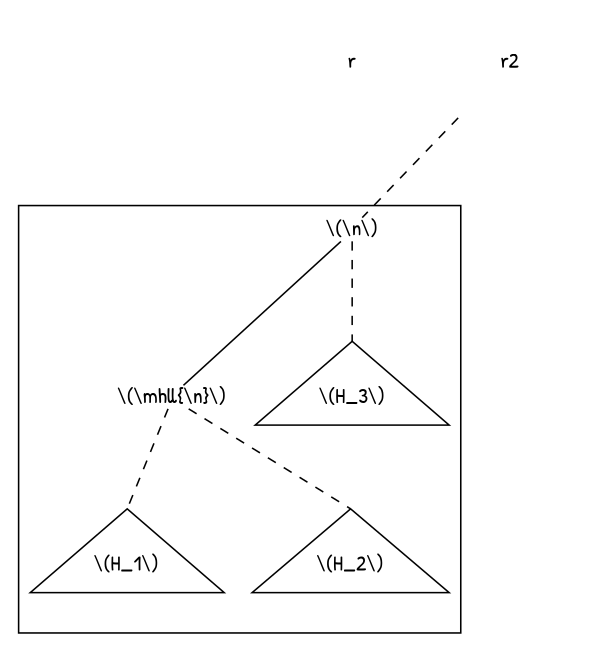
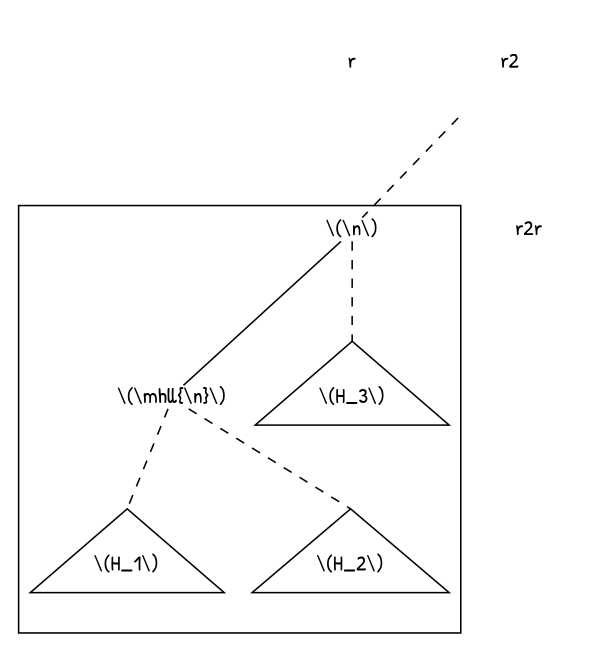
  graph {
    fontname="Patrick Hand"
    splines=false
    node [fontname="Patrick Hand" shape=triangle]
    edge [fontname="Patrick Hand" style=dashed]
    n1 [height=1 label="\\(\\n\\)" shape=plain width=1]
    n2 [height=1 label="\\(\\mhll{\\n}\\)" shape=plain width=1]
    n3 [height=1 label="\\(H_3\\)" width=1]
    n4 [height=1 label="\\(H_1\\)" width=1]
    n5 [height=1 label="\\(H_2\\)" width=1]
    r [height=1 shape=none width=1]
    r2 [height=1 shape=none width=1]
+   r2r [height=1 shape=none width=1]
    subgraph cluster_1 {
      n1
      n2
      n3
      n4
      n5
    }
    n1 -- n2 [style=""]
    n1 -- n3 [headport=n]
    n2 -- n4 [headport=n splines=false]
    n2 -- n5 [headport=n]
    r -- n1 [style=invis]
    r2 -- n1
+   r2 -- r2r [style=invis]
  }
